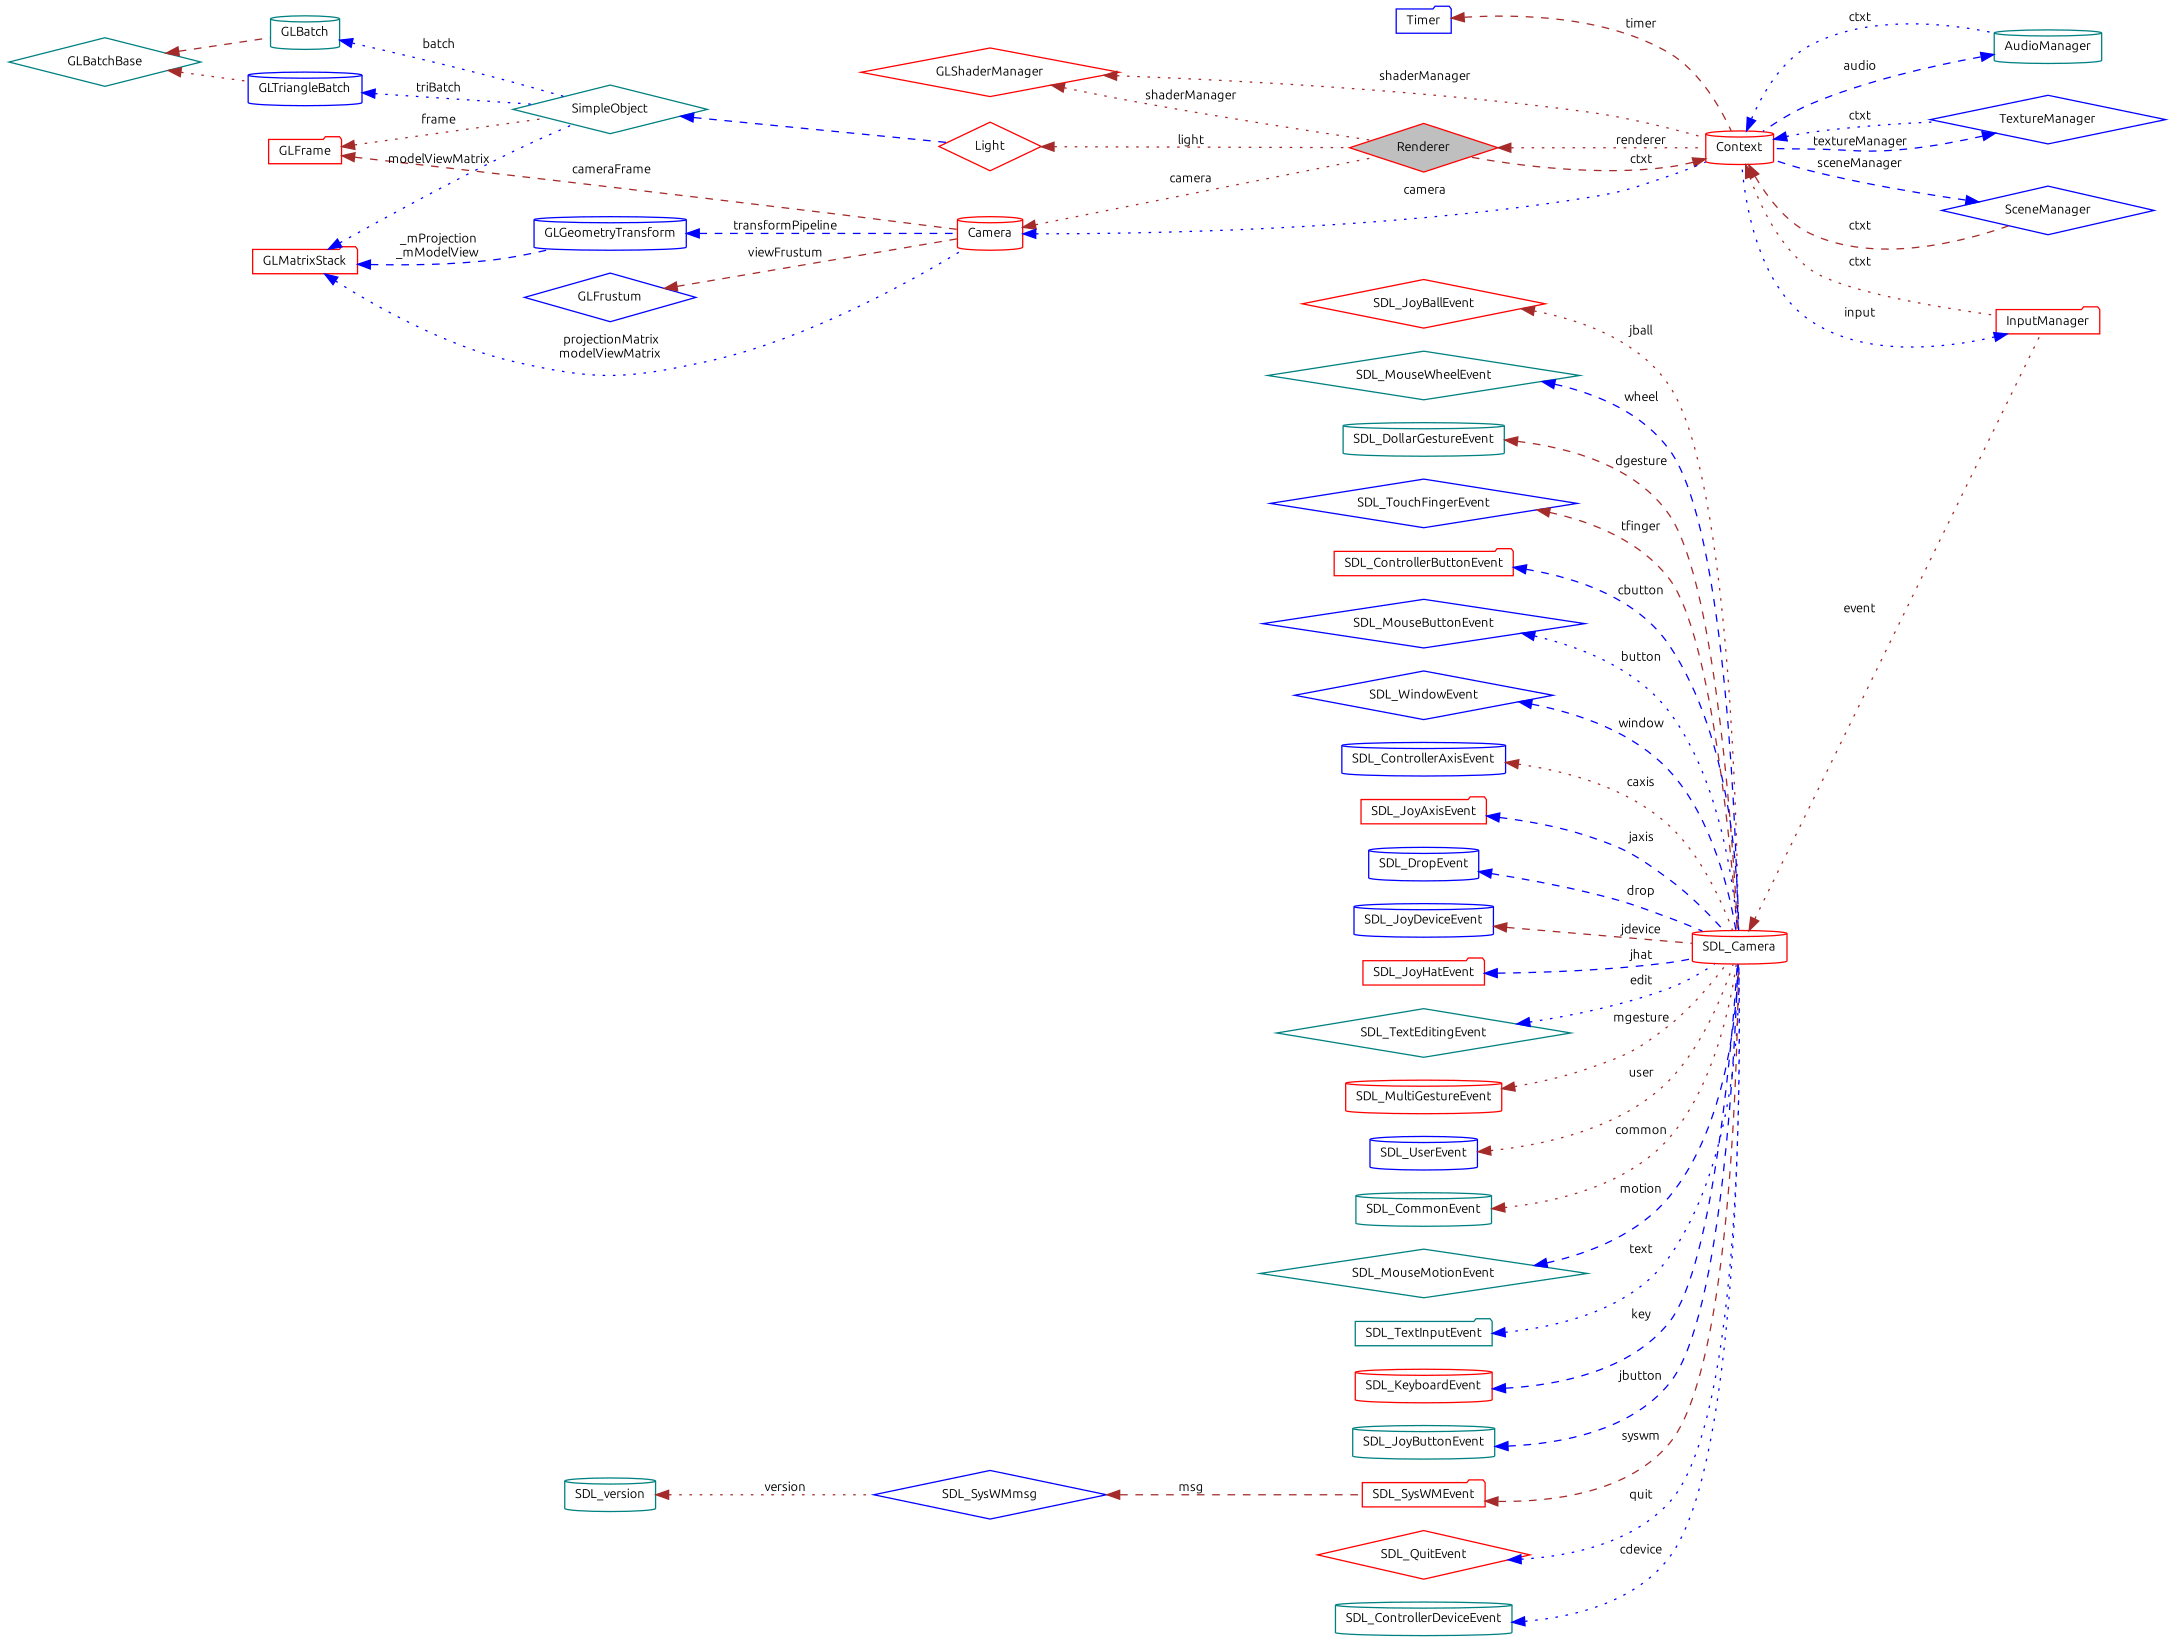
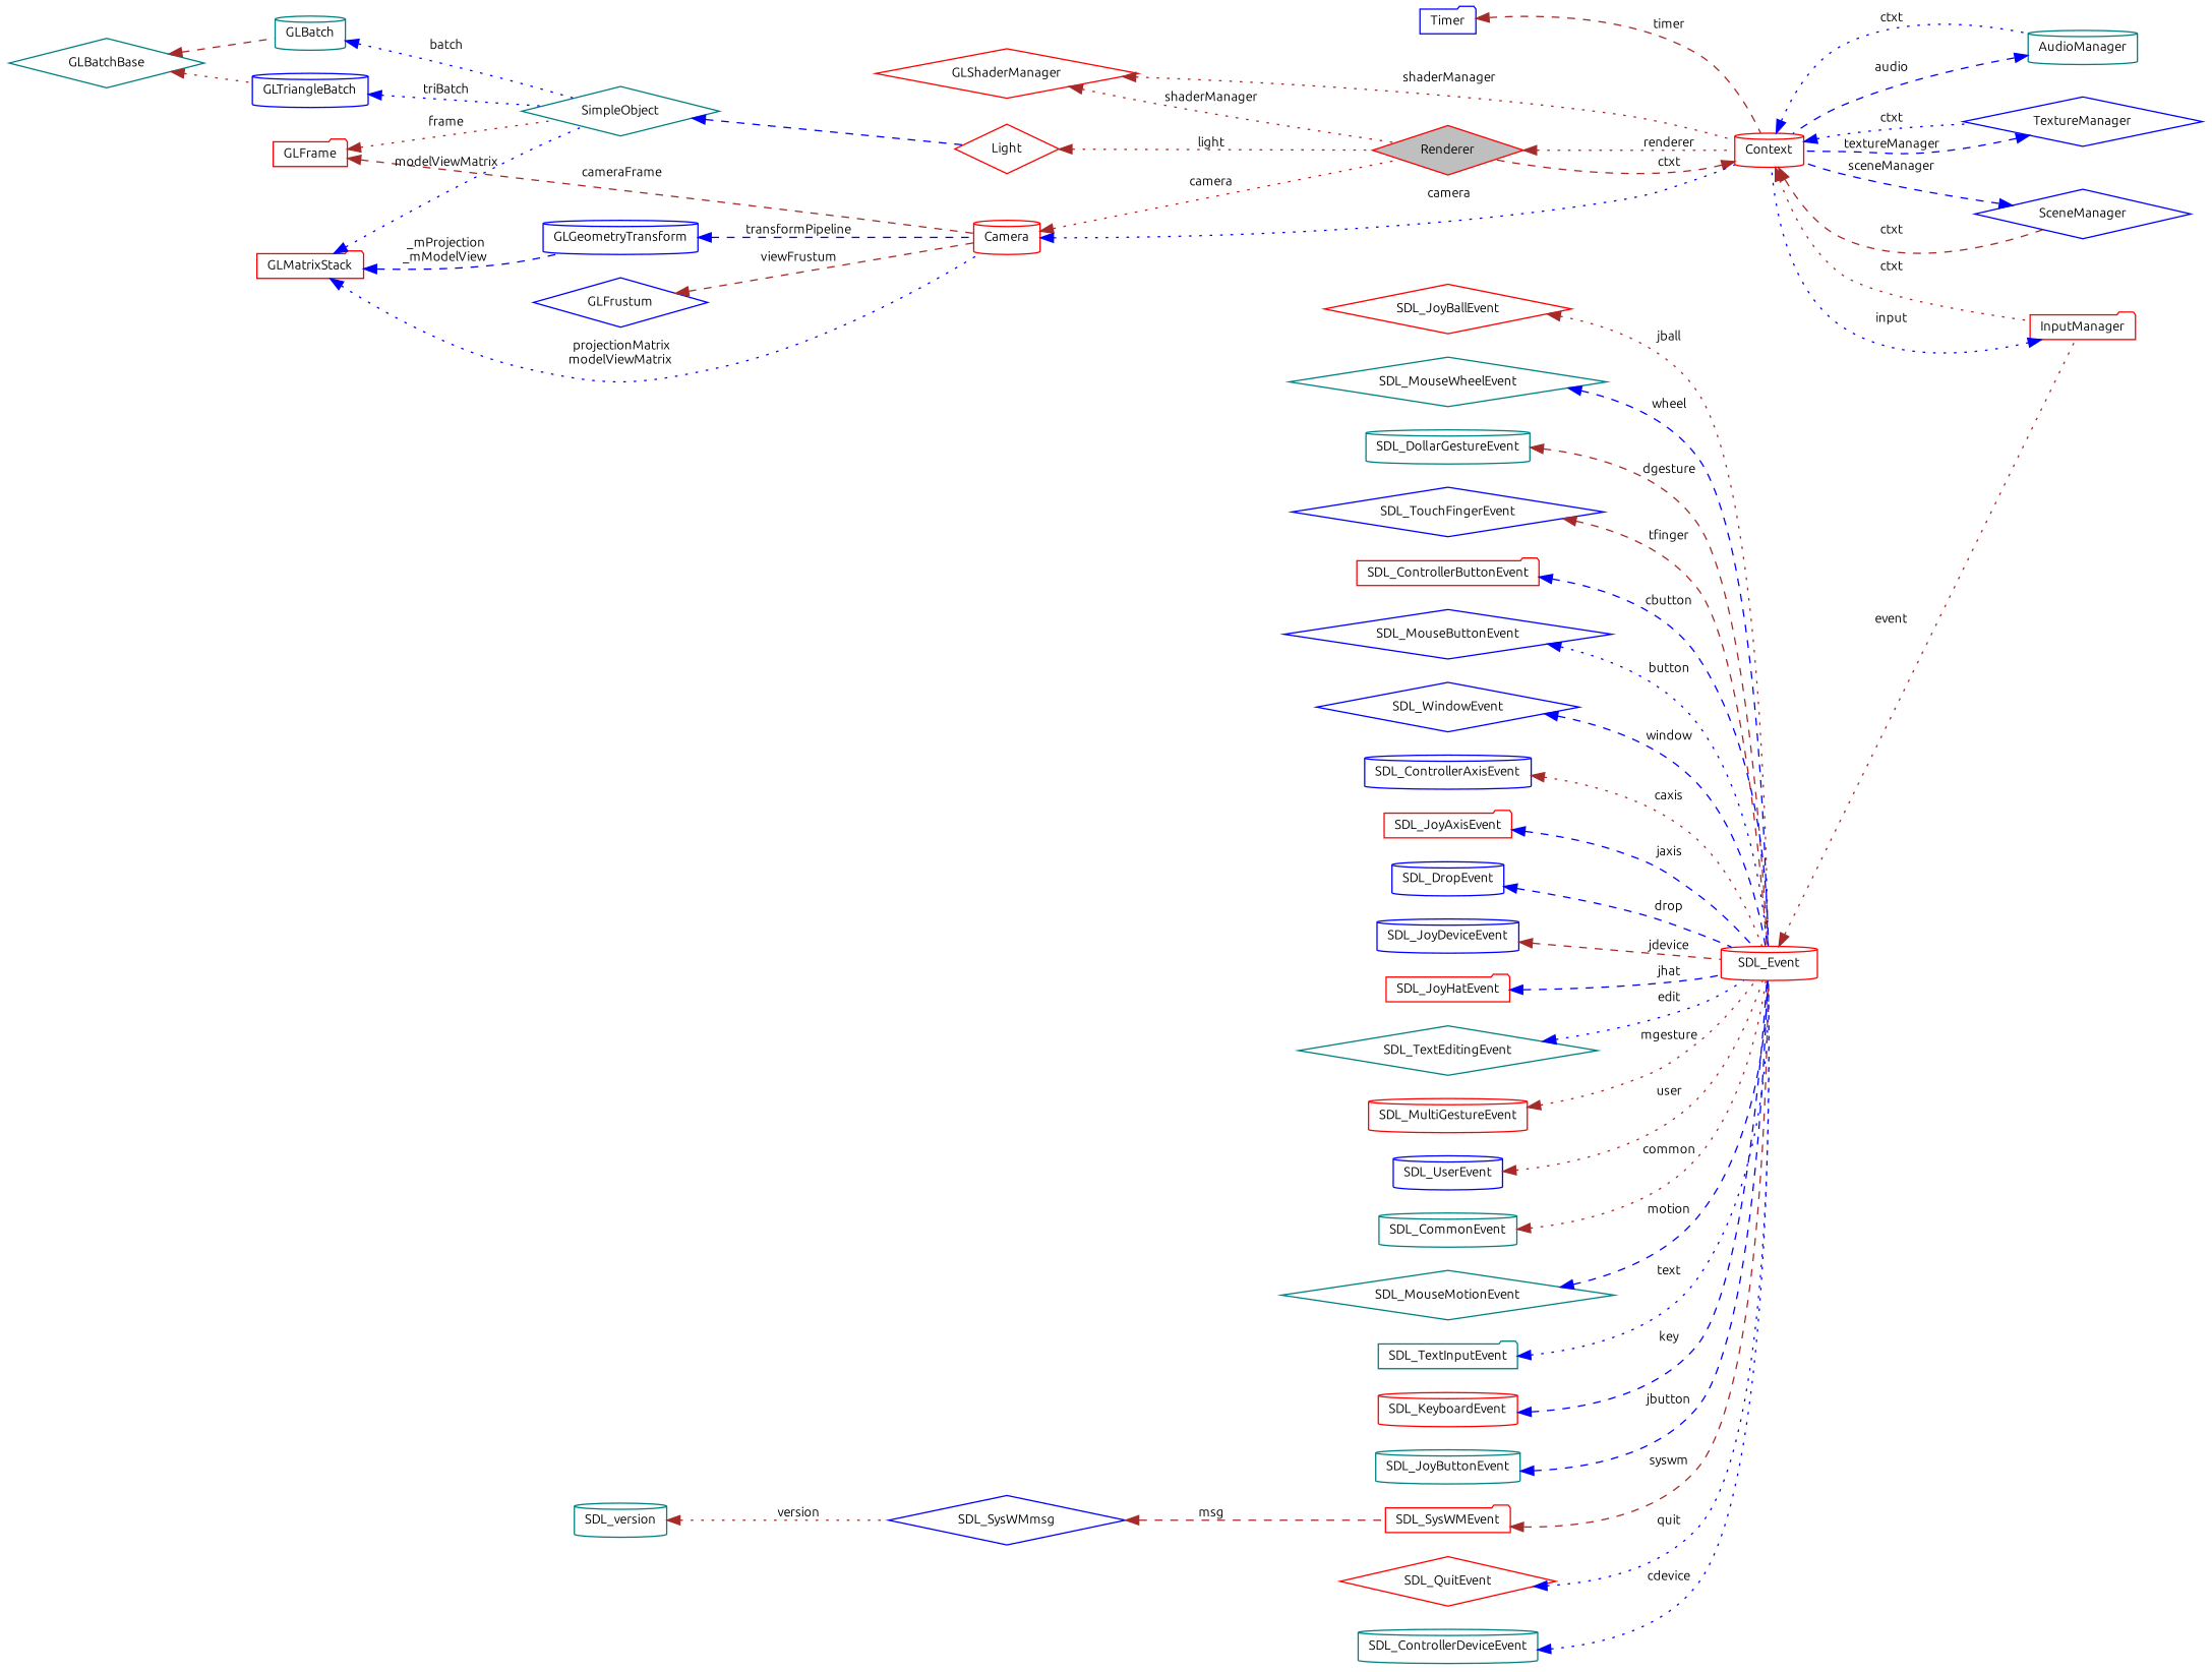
  digraph {
    fontname=Ubuntu
    rankdir=LR
    node [color=red fillcolor=white fontname=Ubuntu fontsize=10 shape=cylinder style=filled]
    edge [color=blue dir=back fontname=Ubuntu fontsize=10 labelfontname=Helvetica labelfontsize=10 style=dotted]
    n1 [fillcolor=grey75 fontcolor=black height=0.2 label=Renderer shape=diamond width=0.4]
    n2 [height=0.2 label=Context width=0.4]
    n3 [color=teal height=0.2 label=AudioManager width=0.4]
    n4 [color=blue height=0.2 label=TextureManager shape=diamond width=0.4]
    n5 [height=0.2 label=InputManager shape=folder width=0.4]
    n6 [color=blue height=0.2 label=SceneManager shape=diamond width=0.4]
    n7 [height=0.2 label=Light shape=diamond width=0.4]
    n8 [color=teal height=0.2 label=SimpleObject shape=diamond width=0.4]
    n9 [color=teal height=0.2 label=GLBatch width=0.4]
    n10 [color=teal height=0.2 label=GLBatchBase shape=diamond width=0.4]
    n11 [color=blue height=0.2 label=GLTriangleBatch width=0.4]
    n12 [height=0.2 label=GLFrame shape=folder width=0.4]
    n13 [height=0.2 label=Camera width=0.4]
    n14 [height=0.2 label=GLMatrixStack shape=folder width=0.4]
    n15 [color=blue height=0.2 label=GLGeometryTransform width=0.4]
    n16 [height=0.2 label=GLShaderManager shape=diamond width=0.4]
    n17 [color=blue height=0.2 label=GLFrustum shape=diamond width=0.4]
-   n18 [height=0.2 label=SDL_Camera width=0.4]
+   n18 [height=0.2 label=SDL_Event width=0.4]
    n19 [color=blue height=0.2 label=SDL_JoyDeviceEvent width=0.4]
    n20 [height=0.2 label=SDL_JoyHatEvent shape=folder width=0.4]
    n21 [color=teal height=0.2 label=SDL_TextEditingEvent shape=diamond width=0.4]
    n22 [height=0.2 label=SDL_MultiGestureEvent width=0.4]
    n23 [color=blue height=0.2 label=SDL_UserEvent width=0.4]
    n24 [color=teal height=0.2 label=SDL_CommonEvent width=0.4]
    n25 [color=teal height=0.2 label=SDL_MouseMotionEvent shape=diamond width=0.4]
    n26 [color=teal height=0.2 label=SDL_TextInputEvent shape=folder width=0.4]
    n27 [height=0.2 label=SDL_KeyboardEvent width=0.4]
    n28 [color=teal height=0.2 label=SDL_JoyButtonEvent width=0.4]
    n29 [height=0.2 label=SDL_SysWMEvent shape=folder width=0.4]
    n30 [color=blue height=0.2 label=SDL_SysWMmsg shape=diamond width=0.4]
    n31 [color=teal height=0.2 label=SDL_version width=0.4]
    n32 [height=0.2 label=SDL_QuitEvent shape=diamond width=0.4]
    n33 [color=teal height=0.2 label=SDL_ControllerDeviceEvent width=0.4]
    n34 [height=0.2 label=SDL_JoyBallEvent shape=diamond width=0.4]
    n35 [color=teal height=0.2 label=SDL_MouseWheelEvent shape=diamond width=0.4]
    n36 [color=teal height=0.2 label=SDL_DollarGestureEvent width=0.4]
    n37 [color=blue height=0.2 label=SDL_TouchFingerEvent shape=diamond width=0.4]
    n38 [height=0.2 label=SDL_ControllerButtonEvent shape=folder width=0.4]
    n39 [color=blue height=0.2 label=SDL_MouseButtonEvent shape=diamond width=0.4]
    n40 [color=blue height=0.2 label=SDL_WindowEvent shape=diamond width=0.4]
    n41 [color=blue height=0.2 label=SDL_ControllerAxisEvent width=0.4]
    n42 [height=0.2 label=SDL_JoyAxisEvent shape=folder width=0.4]
    n43 [color=blue height=0.2 label=SDL_DropEvent width=0.4]
    n44 [color=blue height=0.2 label=Timer shape=folder width=0.4]
    n1 -> n2 [color=brown label=" renderer"]
    n2 -> n1 [color=brown label=" ctxt" style=dashed]
    n2 -> n3 [label=" ctxt"]
    n2 -> n4 [label=" ctxt"]
    n2 -> n5 [color=brown label=" ctxt"]
    n2 -> n6 [color=brown label=" ctxt" style=dashed]
    n3 -> n2 [label=" audio" style=dashed]
    n4 -> n2 [label=" textureManager" style=dashed]
    n5 -> n2 [label=" input"]
    n6 -> n2 [label=" sceneManager" style=dashed]
    n7 -> n1 [color=brown label=" light"]
    n8 -> n7 [style=dashed]
    n9 -> n8 [label=" batch"]
    n10 -> n9 [color=brown style=dashed]
    n10 -> n11 [color=brown]
    n11 -> n8 [label=" triBatch"]
    n12 -> n8 [color=brown label=" frame"]
    n12 -> n13 [color=brown label=" cameraFrame" style=dashed]
    n13 -> n1 [color=brown label=" camera"]
    n13 -> n2 [label=" camera"]
    n14 -> n8 [label=" modelViewMatrix"]
    n14 -> n13 [label=" projectionMatrix\nmodelViewMatrix"]
    n14 -> n15 [label=" _mProjection\n_mModelView" style=dashed]
    n15 -> n13 [label=" transformPipeline" style=dashed]
    n16 -> n1 [color=brown label=" shaderManager"]
    n16 -> n2 [color=brown label=" shaderManager"]
    n17 -> n13 [color=brown label=" viewFrustum" style=dashed]
    n18 -> n5 [color=brown label=" event"]
    n19 -> n18 [color=brown label=" jdevice" style=dashed]
    n20 -> n18 [label=" jhat" style=dashed]
    n21 -> n18 [label=" edit"]
    n22 -> n18 [color=brown label=" mgesture"]
    n23 -> n18 [color=brown label=" user"]
    n24 -> n18 [color=brown label=" common"]
    n25 -> n18 [label=" motion" style=dashed]
    n26 -> n18 [label=" text"]
    n27 -> n18 [label=" key" style=dashed]
    n28 -> n18 [label=" jbutton" style=dashed]
    n29 -> n18 [color=brown label=" syswm" style=dashed]
    n30 -> n29 [color=brown label=" msg" style=dashed]
    n31 -> n30 [color=brown label=" version"]
    n32 -> n18 [label=" quit"]
    n33 -> n18 [label=" cdevice"]
    n34 -> n18 [color=brown label=" jball"]
    n35 -> n18 [label=" wheel" style=dashed]
    n36 -> n18 [color=brown label=" dgesture" style=dashed]
    n37 -> n18 [color=brown label=" tfinger" style=dashed]
    n38 -> n18 [label=" cbutton" style=dashed]
    n39 -> n18 [label=" button"]
    n40 -> n18 [label=" window" style=dashed]
    n41 -> n18 [color=brown label=" caxis"]
    n42 -> n18 [label=" jaxis" style=dashed]
    n43 -> n18 [label=" drop" style=dashed]
    n44 -> n2 [color=brown label=" timer" style=dashed]
  }
